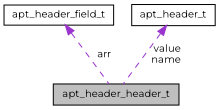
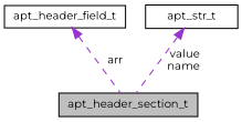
  digraph {
    fontname=Montserrat
    node [color=black fillcolor=white fontname=Montserrat fontsize=10 shape=record style=filled]
    edge [color=darkorchid3 dir=back fontname=Montserrat fontsize=10 labelfontname=Helvetica labelfontsize=10 style=dashed]
-   n1 [fillcolor=grey75 fontcolor=black height=0.2 label=apt_header_header_t width=0.4]
+   n1 [fillcolor=grey75 fontcolor=black height=0.2 label=apt_header_section_t width=0.4]
    n2 [height=0.2 label=apt_header_field_t width=0.4]
-   n3 [height=0.2 label=apt_header_t width=0.4]
+   n3 [height=0.2 label=apt_str_t width=0.4]
    n2 -> n1 [label=" arr"]
    n3 -> n1 [label=" value\nname"]
  }
